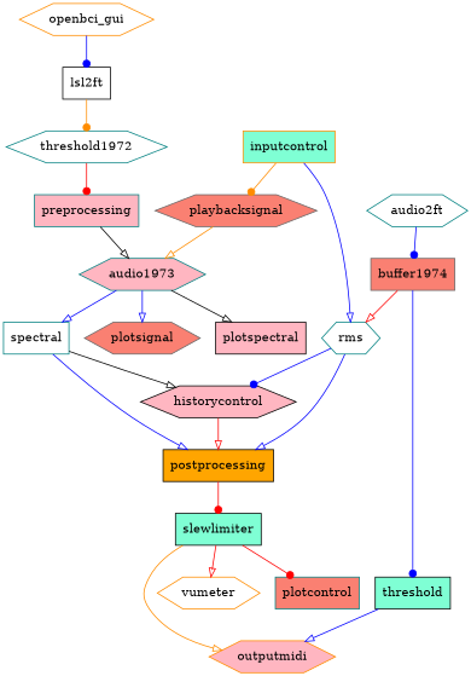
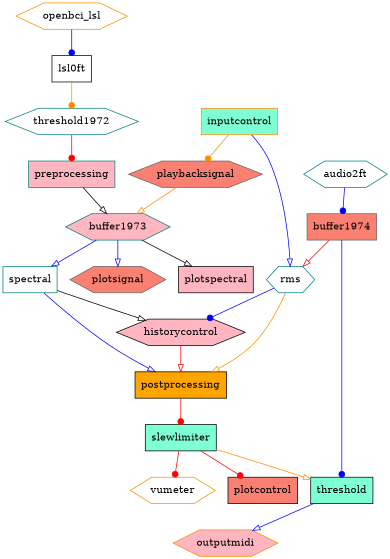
  digraph {
    node [color=teal fillcolor=white shape=hexagon style=filled]
    edge [arrowhead=onormal color=blue]
-   openbci_gui [color=darkorange]
-   lsl2ft [color=black shape=box]
+   openbci_gui [color=darkorange label=openbci_lsl]
+   lsl2ft [color=black shape=box label=lsl0ft]
    n3 [label=threshold1972]
    preprocessing [fillcolor=lightpink shape=box]
-   buffer1973 [fillcolor=lightpink label=audio1973]
+   buffer1973 [fillcolor=lightpink]
    plotsignal [color=gray40 fillcolor=salmon]
    plotspectral [color=black fillcolor=lightpink shape=box]
    spectral [shape=box]
    historycontrol [color=black fillcolor=lightpink]
    postprocessing [color=black fillcolor=orange shape=box]
    playbacksignal [color=gray40 fillcolor=salmon]
    inputcontrol [color=darkorange fillcolor=aquamarine shape=box]
    rms
    slewlimiter [color=black fillcolor=aquamarine shape=box]
    buffer1974 [color=gray40 fillcolor=salmon shape=box]
    audio2ft
    threshold [color=black fillcolor=aquamarine shape=box]
    outputmidi [color=darkorange fillcolor=lightpink]
    vumeter [color=darkorange]
-   plotcontrol [fillcolor=salmon shape=box]
+   plotcontrol [color=black fillcolor=salmon shape=box]
    openbci_gui -> lsl2ft [arrowhead=dot]
    lsl2ft -> n3 [arrowhead=dot color=darkorange]
    n3 -> preprocessing [arrowhead=dot color=red]
    preprocessing -> buffer1973 [color=black]
    buffer1973 -> plotsignal
    buffer1973 -> plotspectral [color=black]
    buffer1973 -> spectral
    spectral -> historycontrol [color=black]
    spectral -> postprocessing
    historycontrol -> postprocessing [color=red]
    postprocessing -> slewlimiter [arrowhead=dot color=red]
    playbacksignal -> buffer1973 [color=darkorange]
    inputcontrol -> playbacksignal [arrowhead=dot color=darkorange]
    inputcontrol -> rms
    rms -> historycontrol [arrowhead=dot]
-   rms -> postprocessing
-   slewlimiter -> outputmidi [color=darkorange]
-   slewlimiter -> vumeter [color=red]
+   rms -> postprocessing [color=darkorange]
+   slewlimiter -> threshold [color=darkorange]
+   slewlimiter -> vumeter [arrowhead=dot color=red]
    slewlimiter -> plotcontrol [arrowhead=dot color=red]
    buffer1974 -> rms [color=red]
    buffer1974 -> threshold [arrowhead=dot]
    audio2ft -> buffer1974 [arrowhead=dot]
    threshold -> outputmidi
  }
